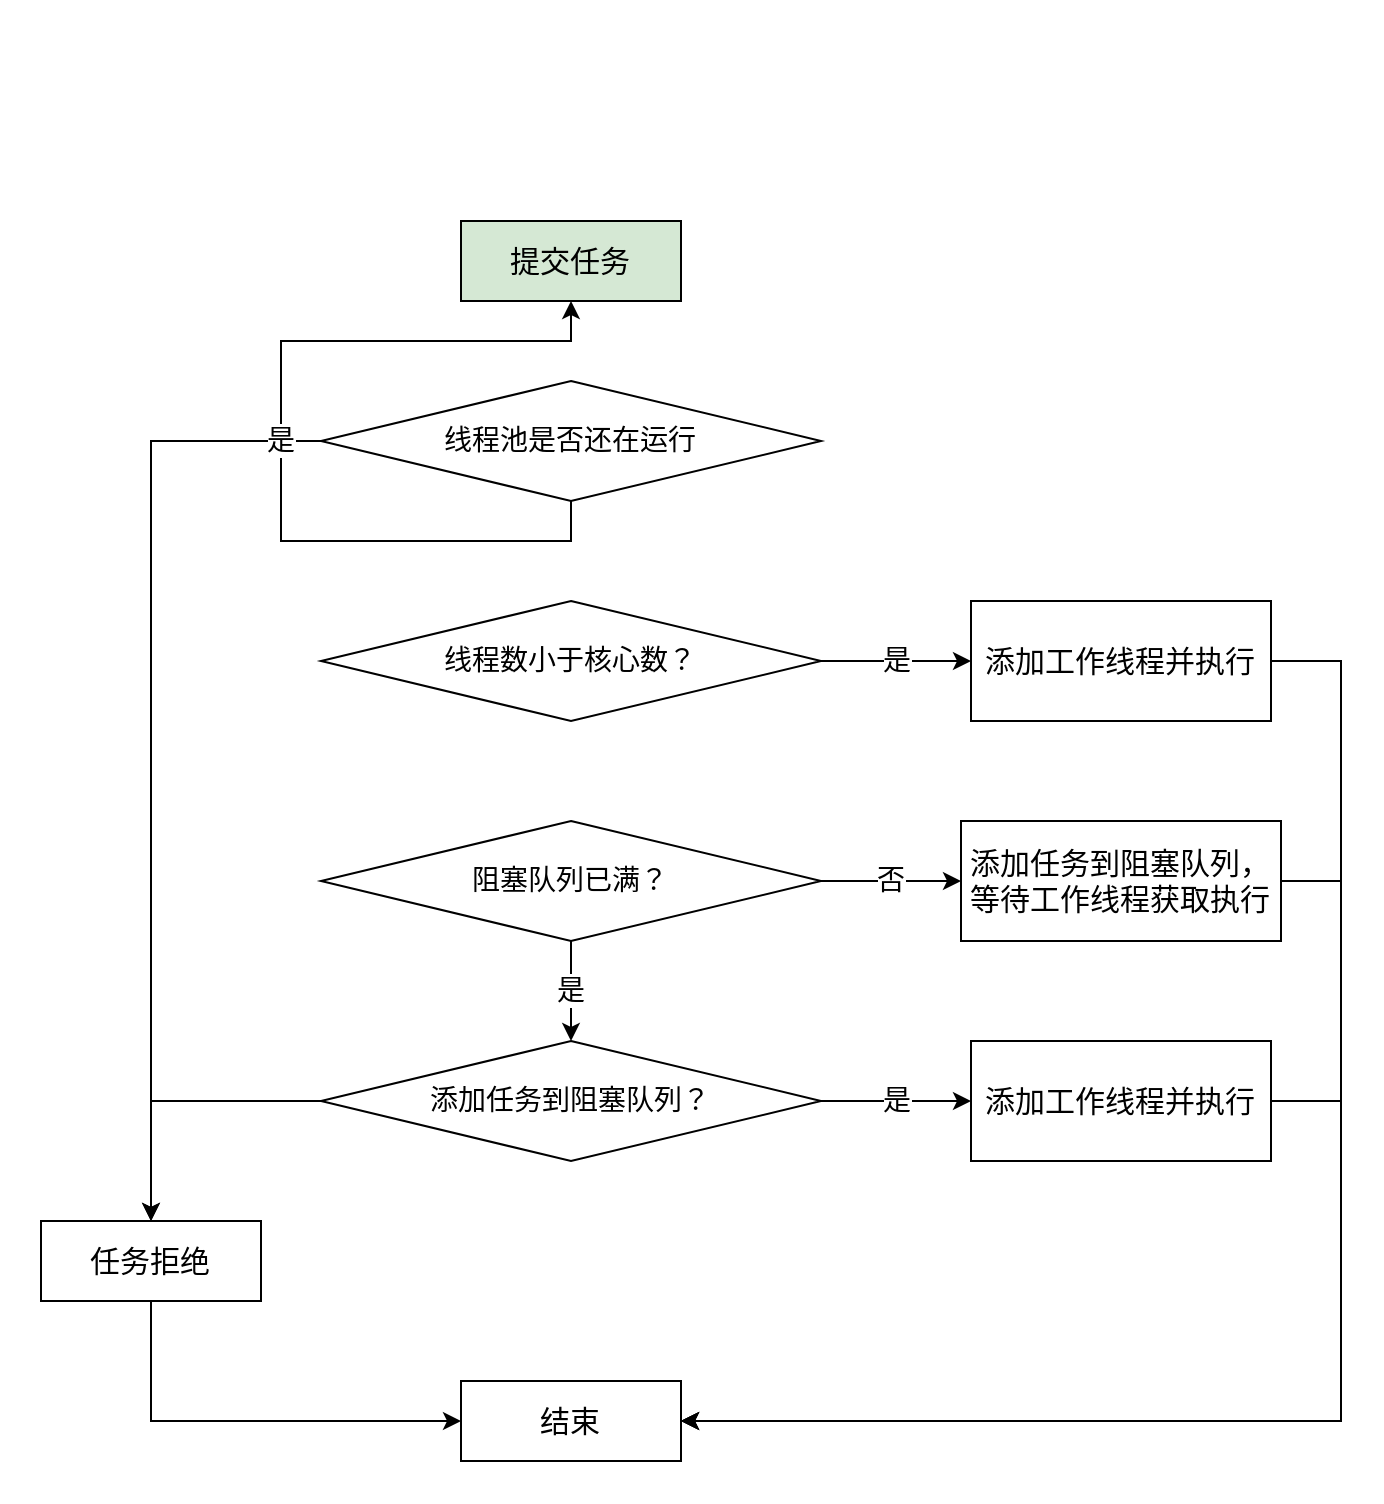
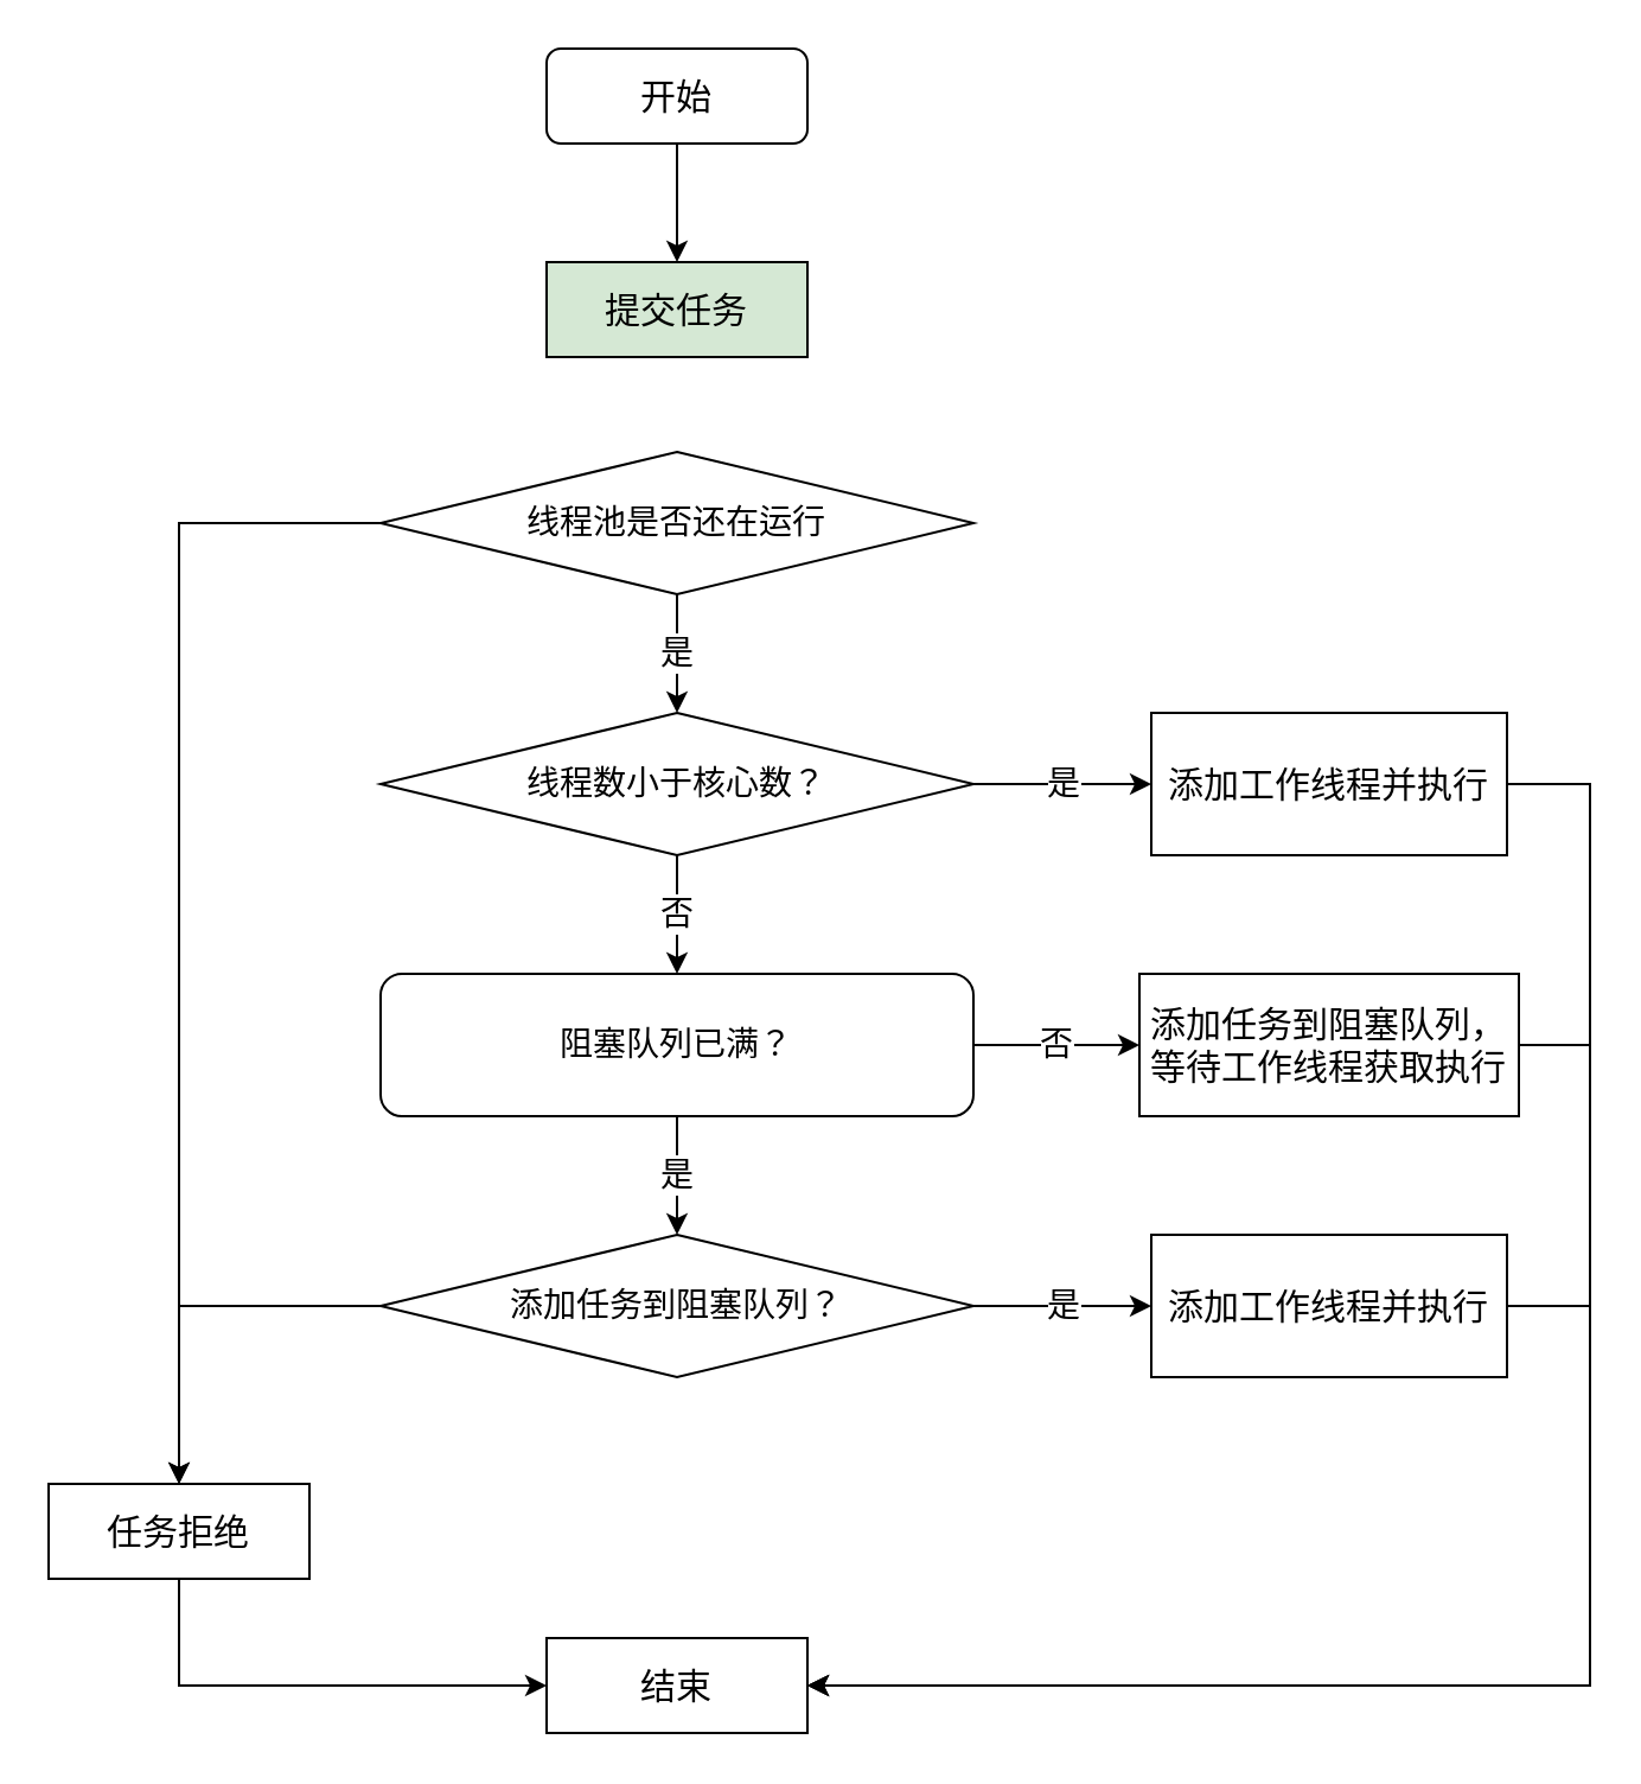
  <mxCell id="0" />
  <mxCell id="1" parent="0" />
+ <mxCell id="2" style="edgeStyle=orthogonalEdgeStyle;rounded=0;orthogonalLoop=1;jettySize=auto;html=1;entryX=0.5;entryY=0;entryDx=0;entryDy=0;fontSize=14;" parent="1" source="3" target="11" edge="1"><mxGeometry relative="1" as="geometry" /></mxCell>
+ <mxCell id="3" value="开始" style="rounded=1;whiteSpace=wrap;html=1;fontSize=15;" parent="1" vertex="1"><mxGeometry x="230" y="20" width="110" height="40" as="geometry" /></mxCell>
  <mxCell id="4" style="edgeStyle=orthogonalEdgeStyle;rounded=0;orthogonalLoop=1;jettySize=auto;html=1;entryX=1;entryY=0.5;entryDx=0;entryDy=0;fontSize=14;exitX=1;exitY=0.5;exitDx=0;exitDy=0;" parent="1" source="5" target="10" edge="1"><mxGeometry relative="1" as="geometry"><Array as="points"><mxPoint x="670" y="550" /><mxPoint x="670" y="710" /></Array></mxGeometry></mxCell>
  <mxCell id="5" value="添加工作线程并执行" style="rounded=0;whiteSpace=wrap;html=1;fontSize=15;" parent="1" vertex="1"><mxGeometry x="485" y="520" width="150" height="60" as="geometry" /></mxCell>
  <mxCell id="6" style="edgeStyle=orthogonalEdgeStyle;rounded=0;orthogonalLoop=1;jettySize=auto;html=1;fontSize=14;exitX=1;exitY=0.5;exitDx=0;exitDy=0;" parent="1" source="7" edge="1"><mxGeometry relative="1" as="geometry"><mxPoint x="340" y="710" as="targetPoint" /><Array as="points"><mxPoint x="670" y="440" /><mxPoint x="670" y="710" /></Array></mxGeometry></mxCell>
  <mxCell id="7" value="添加任务到阻塞队列，等待工作线程获取执行" style="rounded=0;whiteSpace=wrap;html=1;fontSize=15;" parent="1" vertex="1"><mxGeometry x="480" y="410" width="160" height="60" as="geometry" /></mxCell>
  <mxCell id="8" style="edgeStyle=orthogonalEdgeStyle;rounded=0;orthogonalLoop=1;jettySize=auto;html=1;exitX=1;exitY=0.5;exitDx=0;exitDy=0;entryX=1;entryY=0.5;entryDx=0;entryDy=0;fontSize=14;" parent="1" source="9" target="10" edge="1"><mxGeometry relative="1" as="geometry"><Array as="points"><mxPoint x="670" y="330" /><mxPoint x="670" y="710" /></Array></mxGeometry></mxCell>
  <mxCell id="9" value="添加工作线程并执行" style="rounded=0;whiteSpace=wrap;html=1;fontSize=15;" parent="1" vertex="1"><mxGeometry x="485" y="300" width="150" height="60" as="geometry" /></mxCell>
  <mxCell id="10" value="结束" style="rounded=0;whiteSpace=wrap;html=1;fontSize=15;" parent="1" vertex="1"><mxGeometry x="230" y="690" width="110" height="40" as="geometry" /></mxCell>
  <mxCell id="11" value="提交任务" style="rounded=0;whiteSpace=wrap;html=1;fontSize=15;fillColor=#d5e8d4;" parent="1" vertex="1"><mxGeometry x="230" y="110" width="110" height="40" as="geometry" /></mxCell>
  <mxCell id="12" style="edgeStyle=orthogonalEdgeStyle;rounded=0;orthogonalLoop=1;jettySize=auto;html=1;fontSize=14;" parent="1" source="14" target="25" edge="1"><mxGeometry relative="1" as="geometry" /></mxCell>
- <mxCell id="13" value="是" style="edgeStyle=orthogonalEdgeStyle;rounded=0;orthogonalLoop=1;jettySize=auto;html=1;exitX=0.5;exitY=1;exitDx=0;exitDy=0;fontSize=14;" parent="1" source="14" target="11" edge="1"><mxGeometry relative="1" as="geometry" /></mxCell>
+ <mxCell id="13" value="是" style="edgeStyle=orthogonalEdgeStyle;rounded=0;orthogonalLoop=1;jettySize=auto;html=1;exitX=0.5;exitY=1;exitDx=0;exitDy=0;entryX=0.5;entryY=0;entryDx=0;entryDy=0;fontSize=14;" parent="1" source="14" target="17" edge="1"><mxGeometry relative="1" as="geometry" /></mxCell>
  <mxCell id="14" value="线程池是否还在运行" style="rhombus;whiteSpace=wrap;html=1;rounded=0;fontSize=14;" parent="1" vertex="1"><mxGeometry x="160" y="190" width="250" height="60" as="geometry" /></mxCell>
  <mxCell id="15" value="是" style="edgeStyle=orthogonalEdgeStyle;rounded=0;orthogonalLoop=1;jettySize=auto;html=1;fontSize=14;" parent="1" source="17" target="9" edge="1"><mxGeometry relative="1" as="geometry" /></mxCell>
+ <mxCell id="16" value="否" style="edgeStyle=orthogonalEdgeStyle;rounded=0;orthogonalLoop=1;jettySize=auto;html=1;entryX=0.5;entryY=0;entryDx=0;entryDy=0;fontSize=14;" parent="1" source="17" target="20" edge="1"><mxGeometry relative="1" as="geometry" /></mxCell>
  <mxCell id="17" value="线程数小于核心数？" style="rhombus;whiteSpace=wrap;html=1;rounded=0;fontSize=14;" parent="1" vertex="1"><mxGeometry x="160" y="300" width="250" height="60" as="geometry" /></mxCell>
  <mxCell id="18" value="否" style="edgeStyle=orthogonalEdgeStyle;rounded=0;orthogonalLoop=1;jettySize=auto;html=1;entryX=0;entryY=0.5;entryDx=0;entryDy=0;fontSize=14;" parent="1" source="20" target="7" edge="1"><mxGeometry relative="1" as="geometry" /></mxCell>
  <mxCell id="19" value="是" style="edgeStyle=orthogonalEdgeStyle;rounded=0;orthogonalLoop=1;jettySize=auto;html=1;exitX=0.5;exitY=1;exitDx=0;exitDy=0;entryX=0.5;entryY=0;entryDx=0;entryDy=0;fontSize=14;" parent="1" source="20" target="23" edge="1"><mxGeometry relative="1" as="geometry" /></mxCell>
- <mxCell id="20" value="阻塞队列已满？" style="rhombus;whiteSpace=wrap;html=1;rounded=0;fontSize=14;" parent="1" vertex="1"><mxGeometry x="160" y="410" width="250" height="60" as="geometry" /></mxCell>
+ <mxCell id="20" value="阻塞队列已满？" style="whiteSpace=wrap;html=1;fontSize=14;rounded=1;" parent="1" vertex="1"><mxGeometry x="160" y="410" width="250" height="60" as="geometry" /></mxCell>
  <mxCell id="21" style="edgeStyle=orthogonalEdgeStyle;rounded=0;orthogonalLoop=1;jettySize=auto;html=1;entryX=0.5;entryY=0;entryDx=0;entryDy=0;fontSize=14;" parent="1" source="23" target="25" edge="1"><mxGeometry relative="1" as="geometry" /></mxCell>
  <mxCell id="22" value="是" style="edgeStyle=orthogonalEdgeStyle;rounded=0;orthogonalLoop=1;jettySize=auto;html=1;entryX=0;entryY=0.5;entryDx=0;entryDy=0;fontSize=14;" parent="1" source="23" target="5" edge="1"><mxGeometry relative="1" as="geometry" /></mxCell>
  <mxCell id="23" value="添加任务到阻塞队列？" style="rhombus;whiteSpace=wrap;html=1;rounded=0;fontSize=14;" parent="1" vertex="1"><mxGeometry x="160" y="520" width="250" height="60" as="geometry" /></mxCell>
  <mxCell id="24" style="edgeStyle=orthogonalEdgeStyle;rounded=0;orthogonalLoop=1;jettySize=auto;html=1;exitX=0.5;exitY=1;exitDx=0;exitDy=0;entryX=0;entryY=0.5;entryDx=0;entryDy=0;fontSize=14;" parent="1" source="25" target="10" edge="1"><mxGeometry relative="1" as="geometry" /></mxCell>
- <mxCell id="25" value="任务拒绝" style="rounded=0;whiteSpace=wrap;html=1;fontSize=15;" parent="1" vertex="1"><mxGeometry x="20" y="610" width="110" height="40" as="geometry" /></mxCell>
+ <mxCell id="25" value="任务拒绝" style="rounded=0;whiteSpace=wrap;html=1;fontSize=15;" parent="1" vertex="1"><mxGeometry x="20" y="625" width="110" height="40" as="geometry" /></mxCell>
